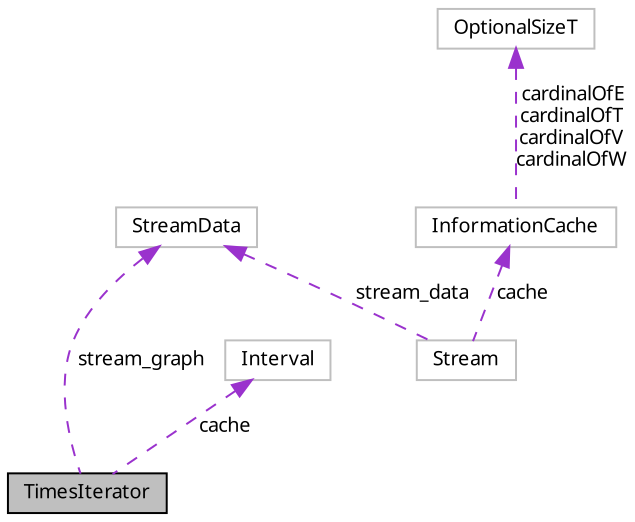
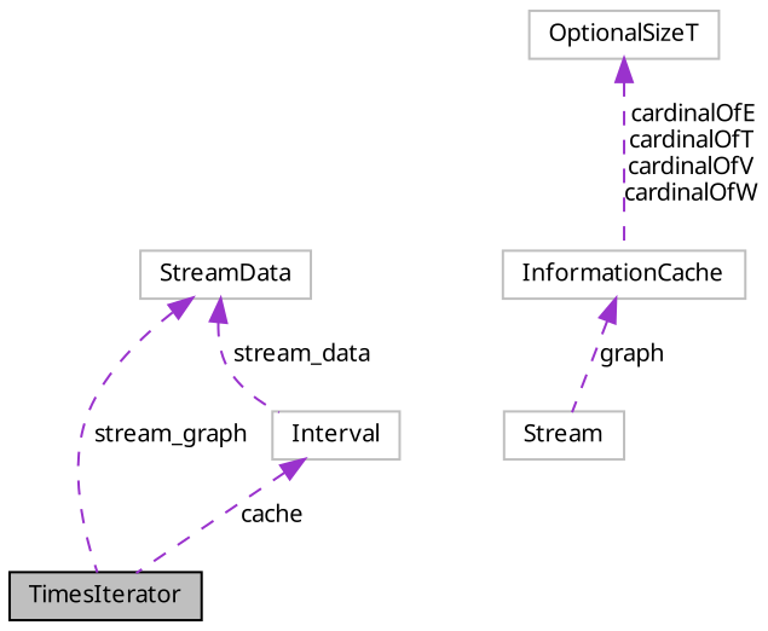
  digraph {
    fontname="Noto Sans"
    node [color=grey75 fillcolor=white fontname="Noto Sans" fontsize=10 shape=record style=filled]
    edge [color=darkorchid3 dir=back fontname="Noto Sans" fontsize=10 labelfontname=Helvetica labelfontsize=10 style=dashed]
    n1 [color=black fillcolor=grey75 fontcolor=black height=0.2 label=TimesIterator width=0.4]
    n2 [height=0.2 label=Stream width=0.4]
    n3 [height=0.2 label=StreamData width=0.4]
    n4 [height=0.2 label=InformationCache width=0.4]
    n5 [height=0.2 label=OptionalSizeT width=0.4]
    n6 [height=0.2 label=Interval width=0.4]
    n3 -> n1 [label=" stream_graph"]
-   n3 -> n2 [label=" stream_data"]
-   n4 -> n2 [label=" cache"]
+   n3 -> n6 [label=" stream_data"]
+   n4 -> n2 [label=" graph"]
    n5 -> n4 [label=" cardinalOfE\ncardinalOfT\ncardinalOfV\ncardinalOfW"]
    n6 -> n1 [label=" cache"]
  }
